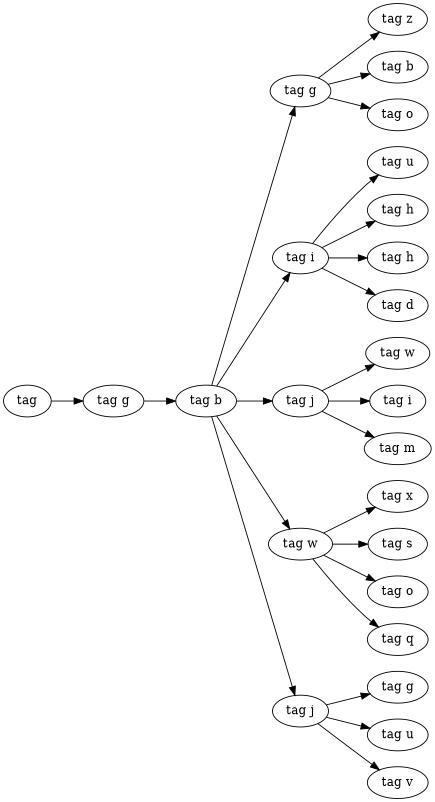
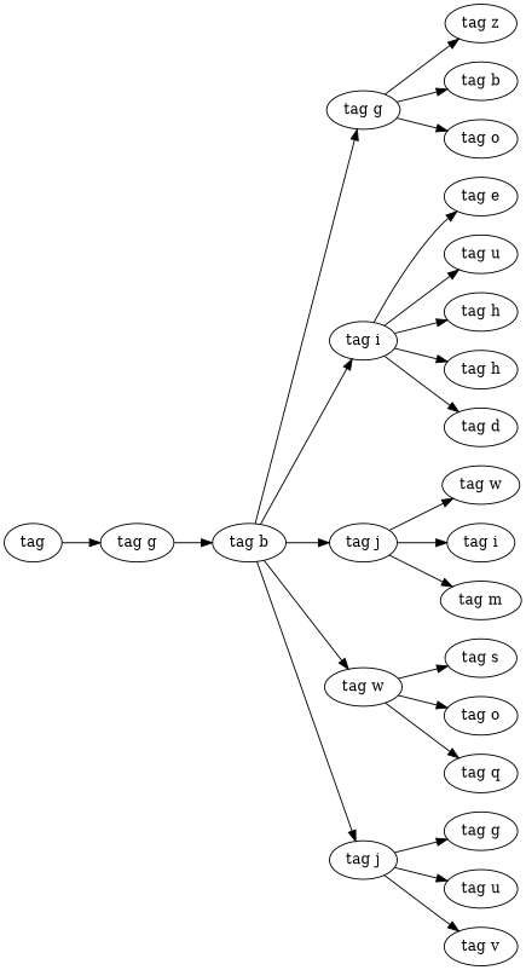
  digraph {
    rankdir=LR
    n1 [label=tag]
    n2 [label="tag g"]
    n3 [label="tag b"]
    n4 [label="tag g"]
    n5 [label="tag i"]
    n6 [label="tag j"]
    n7 [label="tag w"]
    n8 [label="tag j"]
    n9 [label="tag z"]
    n10 [label="tag b"]
    n11 [label="tag o"]
+   n12 [label="tag e"]
    n13 [label="tag u"]
    n14 [label="tag h"]
    n15 [label="tag h"]
    n16 [label="tag d"]
    n17 [label="tag w"]
    n18 [label="tag i"]
    n19 [label="tag m"]
-   n20 [label="tag x"]
    n21 [label="tag s"]
    n22 [label="tag o"]
    n23 [label="tag q"]
    n24 [label="tag g"]
    n25 [label="tag u"]
    n26 [label="tag v"]
    n1 -> n2
    n2 -> n3
    n3 -> n4
    n3 -> n5
    n3 -> n6
    n3 -> n7
    n3 -> n8
    n4 -> n9
    n4 -> n10
    n4 -> n11
+   n5 -> n12
    n5 -> n13
    n5 -> n14
    n5 -> n15
    n5 -> n16
    n6 -> n17
    n6 -> n18
    n6 -> n19
-   n7 -> n20
    n7 -> n21
    n7 -> n22
    n7 -> n23
    n8 -> n24
    n8 -> n25
    n8 -> n26
  }
